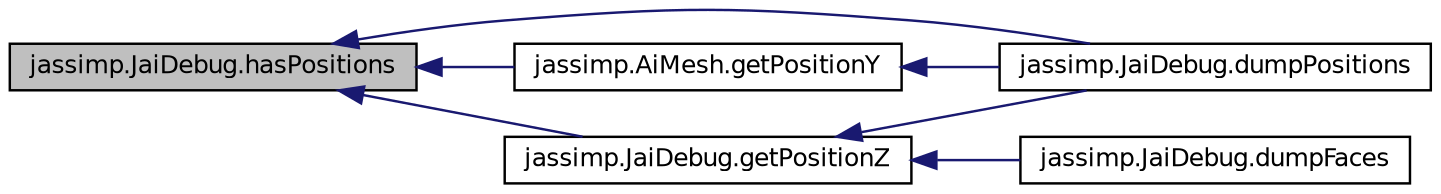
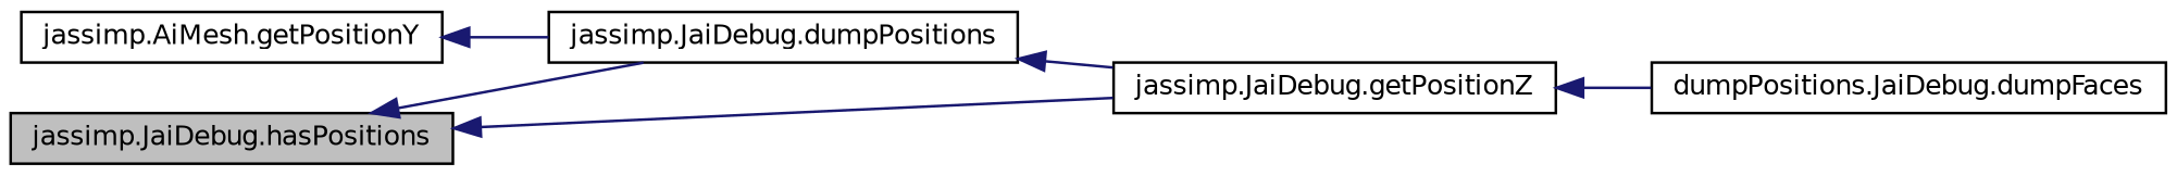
  digraph {
    rankdir=LR
    node [color=black fillcolor=white fontname=Helvetica fontsize=10 shape=record style=filled]
    edge [color=midnightblue dir=back fontname=Helvetica fontsize=10 labelfontname=Helvetica labelfontsize=10 style=solid]
    n1 [fillcolor=grey75 fontcolor=black height=0.2 label="jassimp.JaiDebug.hasPositions" width=0.4]
    n2 [height=0.2 label="jassimp.JaiDebug.dumpPositions" width=0.4]
    n3 [height=0.2 label="jassimp.AiMesh.getPositionY" width=0.4]
    n4 [height=0.2 label="jassimp.JaiDebug.getPositionZ" width=0.4]
-   n5 [height=0.2 label="jassimp.JaiDebug.dumpFaces" width=0.4]
+   n5 [height=0.2 label="dumpPositions.JaiDebug.dumpFaces" width=0.4]
    n1 -> n2
-   n1 -> n3
    n1 -> n4
    n3 -> n2
-   n4 -> n2
+   n2 -> n4
    n4 -> n5
  }
